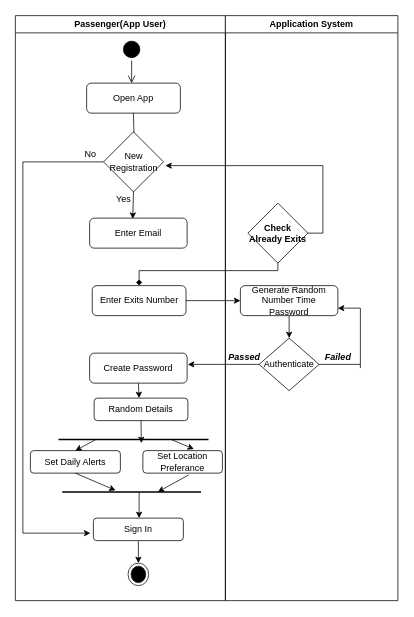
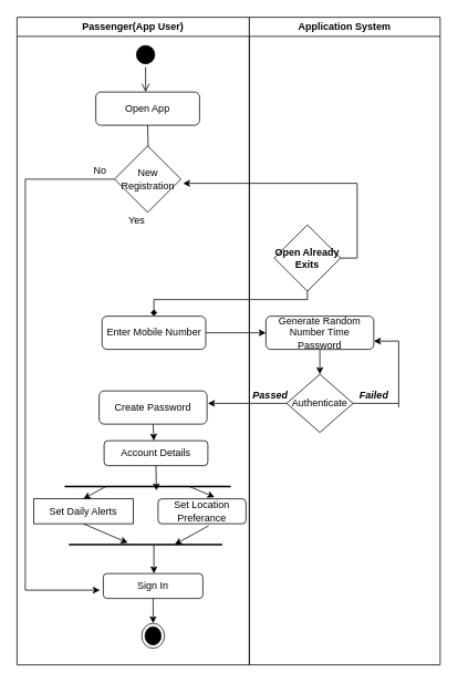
  <mxCell id="0" />
  <mxCell id="1" parent="0" />
  <mxCell id="2" value="" style="ellipse;html=1;shape=startState;fillStyle=solid;fillColor=#000000;" vertex="1" parent="1"><mxGeometry x="160" y="50" width="30" height="30" as="geometry" /></mxCell>
  <mxCell id="3" value="" style="edgeStyle=orthogonalEdgeStyle;html=1;verticalAlign=bottom;endArrow=open;endSize=8;rounded=0;" edge="1" source="2" parent="1"><mxGeometry relative="1" as="geometry"><mxPoint x="175" y="110" as="targetPoint" /></mxGeometry></mxCell>
  <mxCell id="4" value="Open App" style="rounded=1;whiteSpace=wrap;html=1;" vertex="1" parent="1"><mxGeometry x="115" y="110" width="125" height="40" as="geometry" /></mxCell>
  <mxCell id="5" value="" style="endArrow=classic;html=1;rounded=0;exitX=0.5;exitY=1;exitDx=0;exitDy=0;" edge="1" parent="1" source="4"><mxGeometry width="50" height="50" relative="1" as="geometry"><mxPoint x="380" y="230" as="sourcePoint" /><mxPoint x="178.333" y="190" as="targetPoint" /></mxGeometry></mxCell>
  <mxCell id="6" style="edgeStyle=orthogonalEdgeStyle;rounded=0;orthogonalLoop=1;jettySize=auto;html=1;exitX=0;exitY=0.5;exitDx=0;exitDy=0;" edge="1" parent="1" source="7"><mxGeometry relative="1" as="geometry"><mxPoint x="120" y="710" as="targetPoint" /><Array as="points"><mxPoint x="30" y="215" /><mxPoint x="30" y="710" /></Array></mxGeometry></mxCell>
  <mxCell id="7" value="New Registration" style="rhombus;whiteSpace=wrap;html=1;" vertex="1" parent="1"><mxGeometry x="137.5" y="175" width="80" height="80" as="geometry" /></mxCell>
- <mxCell id="8" value="Enter Email" style="rounded=1;whiteSpace=wrap;html=1;" vertex="1" parent="1"><mxGeometry x="119" y="290" width="130" height="40" as="geometry" /></mxCell>
  <mxCell id="9" style="edgeStyle=orthogonalEdgeStyle;rounded=0;orthogonalLoop=1;jettySize=auto;html=1;entryX=0;entryY=0.5;entryDx=0;entryDy=0;" edge="1" parent="1" source="10" target="16"><mxGeometry relative="1" as="geometry"><mxPoint x="310" y="400" as="targetPoint" /></mxGeometry></mxCell>
- <mxCell id="10" value="Enter Exits Number" style="rounded=1;whiteSpace=wrap;html=1;" vertex="1" parent="1"><mxGeometry x="122.5" y="380" width="125" height="40" as="geometry" /></mxCell>
- <mxCell id="11" value="" style="endArrow=classic;html=1;rounded=0;exitX=0.5;exitY=1;exitDx=0;exitDy=0;entryX=0.442;entryY=0.025;entryDx=0;entryDy=0;entryPerimeter=0;" edge="1" parent="1" source="7" target="8"><mxGeometry width="50" height="50" relative="1" as="geometry"><mxPoint x="380" y="350" as="sourcePoint" /><mxPoint x="430" y="300" as="targetPoint" /></mxGeometry></mxCell>
+ <mxCell id="10" value="Enter Mobile Number" style="rounded=1;whiteSpace=wrap;html=1;" vertex="1" parent="1"><mxGeometry x="122.5" y="380" width="125" height="40" as="geometry" /></mxCell>
  <mxCell id="12" style="edgeStyle=orthogonalEdgeStyle;rounded=0;orthogonalLoop=1;jettySize=auto;html=1;exitX=0.5;exitY=1;exitDx=0;exitDy=0;entryX=0.5;entryY=0;entryDx=0;entryDy=0;endArrow=diamond;" edge="1" parent="1" source="14" target="10"><mxGeometry relative="1" as="geometry"><Array as="points"><mxPoint x="185" y="360" /></Array></mxGeometry></mxCell>
  <mxCell id="13" style="edgeStyle=orthogonalEdgeStyle;rounded=0;orthogonalLoop=1;jettySize=auto;html=1;exitX=1;exitY=0.5;exitDx=0;exitDy=0;" edge="1" parent="1" source="14"><mxGeometry relative="1" as="geometry"><mxPoint x="220" y="220" as="targetPoint" /><Array as="points"><mxPoint x="430" y="310" /><mxPoint x="430" y="220" /></Array></mxGeometry></mxCell>
- <mxCell id="14" value="&lt;b&gt;Check Already Exits&lt;/b&gt;" style="rhombus;whiteSpace=wrap;html=1;" vertex="1" parent="1"><mxGeometry x="330" y="270" width="80" height="80" as="geometry" /></mxCell>
+ <mxCell id="14" value="&lt;b&gt;Open Already Exits&lt;/b&gt;" style="rhombus;whiteSpace=wrap;html=1;" vertex="1" parent="1"><mxGeometry x="330" y="270" width="80" height="80" as="geometry" /></mxCell>
  <mxCell id="15" style="edgeStyle=orthogonalEdgeStyle;rounded=0;orthogonalLoop=1;jettySize=auto;html=1;exitX=0.5;exitY=1;exitDx=0;exitDy=0;entryX=0.5;entryY=0;entryDx=0;entryDy=0;" edge="1" parent="1" source="16" target="18"><mxGeometry relative="1" as="geometry" /></mxCell>
  <mxCell id="16" value="Generate Random Number Time Password" style="rounded=1;whiteSpace=wrap;html=1;" vertex="1" parent="1"><mxGeometry x="320" y="380" width="130" height="40" as="geometry" /></mxCell>
  <mxCell id="17" style="edgeStyle=orthogonalEdgeStyle;rounded=0;orthogonalLoop=1;jettySize=auto;html=1;exitX=0;exitY=0.5;exitDx=0;exitDy=0;" edge="1" parent="1" source="18"><mxGeometry relative="1" as="geometry"><mxPoint x="250" y="485" as="targetPoint" /></mxGeometry></mxCell>
  <mxCell id="18" value="Authenticate" style="rhombus;whiteSpace=wrap;html=1;" vertex="1" parent="1"><mxGeometry x="345" y="450" width="80" height="70" as="geometry" /></mxCell>
  <mxCell id="19" value="" style="endArrow=none;html=1;rounded=0;exitX=1;exitY=0.5;exitDx=0;exitDy=0;" edge="1" parent="1" source="18"><mxGeometry width="50" height="50" relative="1" as="geometry"><mxPoint x="320" y="480" as="sourcePoint" /><mxPoint x="480" y="485" as="targetPoint" /></mxGeometry></mxCell>
  <mxCell id="20" value="" style="endArrow=none;html=1;rounded=0;" edge="1" parent="1"><mxGeometry width="50" height="50" relative="1" as="geometry"><mxPoint x="480" y="410" as="sourcePoint" /><mxPoint x="480" y="490" as="targetPoint" /></mxGeometry></mxCell>
  <mxCell id="21" value="" style="endArrow=classic;html=1;rounded=0;entryX=1;entryY=0.75;entryDx=0;entryDy=0;" edge="1" parent="1" target="16"><mxGeometry width="50" height="50" relative="1" as="geometry"><mxPoint x="480" y="410" as="sourcePoint" /><mxPoint x="370" y="430" as="targetPoint" /></mxGeometry></mxCell>
  <mxCell id="22" value="" style="endArrow=classic;html=1;rounded=0;exitX=0.5;exitY=1;exitDx=0;exitDy=0;" edge="1" parent="1" source="40"><mxGeometry width="50" height="50" relative="1" as="geometry"><mxPoint x="320" y="570" as="sourcePoint" /><mxPoint x="185" y="530" as="targetPoint" /></mxGeometry></mxCell>
  <mxCell id="23" value="" style="line;strokeWidth=2;html=1;" vertex="1" parent="1"><mxGeometry x="77.5" y="580" width="200" height="10" as="geometry" /></mxCell>
- <mxCell id="24" value="Set Daily Alerts" style="rounded=1;whiteSpace=wrap;html=1;" vertex="1" parent="1"><mxGeometry x="40" y="600" width="120" height="30" as="geometry" /></mxCell>
+ <mxCell id="24" value="Set Daily Alerts" style="whiteSpace=wrap;html=1;rounded=0;" vertex="1" parent="1"><mxGeometry x="40" y="600" width="120" height="30" as="geometry" /></mxCell>
  <mxCell id="25" style="edgeStyle=orthogonalEdgeStyle;rounded=0;orthogonalLoop=1;jettySize=auto;html=1;exitX=0.5;exitY=1;exitDx=0;exitDy=0;entryX=0.5;entryY=0;entryDx=0;entryDy=0;" edge="1" parent="1" source="26" target="37"><mxGeometry relative="1" as="geometry" /></mxCell>
  <mxCell id="26" value="Sign In" style="rounded=1;whiteSpace=wrap;html=1;" vertex="1" parent="1"><mxGeometry x="124" y="690" width="120" height="30" as="geometry" /></mxCell>
  <mxCell id="27" value="Set Location Preferance" style="rounded=1;whiteSpace=wrap;html=1;" vertex="1" parent="1"><mxGeometry x="190" y="600" width="106" height="30" as="geometry" /></mxCell>
  <mxCell id="28" value="" style="line;strokeWidth=2;html=1;" vertex="1" parent="1"><mxGeometry x="82.5" y="650" width="185" height="10" as="geometry" /></mxCell>
  <mxCell id="29" value="" style="endArrow=classic;html=1;rounded=0;exitX=0.25;exitY=0.5;exitDx=0;exitDy=0;exitPerimeter=0;entryX=0.5;entryY=0;entryDx=0;entryDy=0;" edge="1" parent="1" source="23" target="24"><mxGeometry width="50" height="50" relative="1" as="geometry"><mxPoint x="320" y="540" as="sourcePoint" /><mxPoint x="370" y="490" as="targetPoint" /></mxGeometry></mxCell>
  <mxCell id="30" value="" style="endArrow=classic;html=1;rounded=0;exitX=0.554;exitY=0.55;exitDx=0;exitDy=0;exitPerimeter=0;" edge="1" parent="1" source="28"><mxGeometry width="50" height="50" relative="1" as="geometry"><mxPoint x="320" y="540" as="sourcePoint" /><mxPoint x="185" y="690" as="targetPoint" /><Array as="points"><mxPoint x="185" y="670" /></Array></mxGeometry></mxCell>
  <mxCell id="31" value="" style="endArrow=classic;html=1;rounded=0;exitX=0.5;exitY=1;exitDx=0;exitDy=0;entryX=0.384;entryY=0.3;entryDx=0;entryDy=0;entryPerimeter=0;" edge="1" parent="1" source="24" target="28"><mxGeometry width="50" height="50" relative="1" as="geometry"><mxPoint x="320" y="540" as="sourcePoint" /><mxPoint x="370" y="490" as="targetPoint" /></mxGeometry></mxCell>
  <mxCell id="32" value="" style="endArrow=classic;html=1;rounded=0;exitX=0.575;exitY=1.083;exitDx=0;exitDy=0;exitPerimeter=0;" edge="1" parent="1" source="27"><mxGeometry width="50" height="50" relative="1" as="geometry"><mxPoint x="320" y="540" as="sourcePoint" /><mxPoint x="210" y="655" as="targetPoint" /></mxGeometry></mxCell>
  <mxCell id="33" value="" style="endArrow=classic;html=1;rounded=0;exitX=0.75;exitY=0.5;exitDx=0;exitDy=0;exitPerimeter=0;entryX=0.642;entryY=-0.067;entryDx=0;entryDy=0;entryPerimeter=0;" edge="1" parent="1" source="23" target="27"><mxGeometry width="50" height="50" relative="1" as="geometry"><mxPoint x="320" y="540" as="sourcePoint" /><mxPoint x="370" y="490" as="targetPoint" /></mxGeometry></mxCell>
- <mxCell id="34" value="Random Details" style="rounded=1;whiteSpace=wrap;html=1;" vertex="1" parent="1"><mxGeometry x="125" y="530" width="125" height="30" as="geometry" /></mxCell>
+ <mxCell id="34" value="Account Details" style="rounded=1;whiteSpace=wrap;html=1;" vertex="1" parent="1"><mxGeometry x="125" y="530" width="125" height="30" as="geometry" /></mxCell>
  <mxCell id="35" value="" style="endArrow=classic;html=1;rounded=0;exitX=0.5;exitY=1;exitDx=0;exitDy=0;" edge="1" parent="1" source="34"><mxGeometry width="50" height="50" relative="1" as="geometry"><mxPoint x="310" y="500" as="sourcePoint" /><mxPoint x="188" y="590" as="targetPoint" /></mxGeometry></mxCell>
  <mxCell id="36" value="Passenger(App User)" style="swimlane;whiteSpace=wrap;html=1;" vertex="1" parent="1"><mxGeometry x="20" y="20" width="280" height="780" as="geometry" /></mxCell>
  <mxCell id="37" value="" style="ellipse;html=1;shape=endState;fillColor=#000000;strokeColor=#0d0d0d;fillStyle=solid;" vertex="1" parent="36"><mxGeometry x="150.25" y="730" width="27.5" height="30" as="geometry" /></mxCell>
  <mxCell id="38" value="No" style="text;html=1;align=center;verticalAlign=middle;resizable=0;points=[];autosize=1;strokeColor=none;fillColor=none;" vertex="1" parent="36"><mxGeometry x="80" y="170" width="40" height="30" as="geometry" /></mxCell>
  <mxCell id="39" value="Yes" style="text;html=1;align=center;verticalAlign=middle;resizable=0;points=[];autosize=1;strokeColor=none;fillColor=none;" vertex="1" parent="36"><mxGeometry x="124" y="230" width="40" height="30" as="geometry" /></mxCell>
  <mxCell id="40" value="Create Password" style="rounded=1;whiteSpace=wrap;html=1;" vertex="1" parent="36"><mxGeometry x="99" y="450" width="130" height="40" as="geometry" /></mxCell>
  <mxCell id="41" value="Application System" style="swimlane;whiteSpace=wrap;html=1;" vertex="1" parent="1"><mxGeometry x="300" y="20" width="230" height="780" as="geometry" /></mxCell>
  <mxCell id="42" value="&lt;b&gt;&lt;i&gt;Failed&lt;/i&gt;&lt;/b&gt;" style="text;html=1;align=center;verticalAlign=middle;resizable=0;points=[];autosize=1;strokeColor=none;fillColor=none;" vertex="1" parent="41"><mxGeometry x="120" y="440" width="60" height="30" as="geometry" /></mxCell>
  <mxCell id="43" value="&lt;b&gt;&lt;i&gt;Passed&lt;/i&gt;&lt;/b&gt;" style="text;html=1;align=center;verticalAlign=middle;resizable=0;points=[];autosize=1;strokeColor=none;fillColor=none;" vertex="1" parent="41"><mxGeometry x="-10" y="440" width="70" height="30" as="geometry" /></mxCell>
